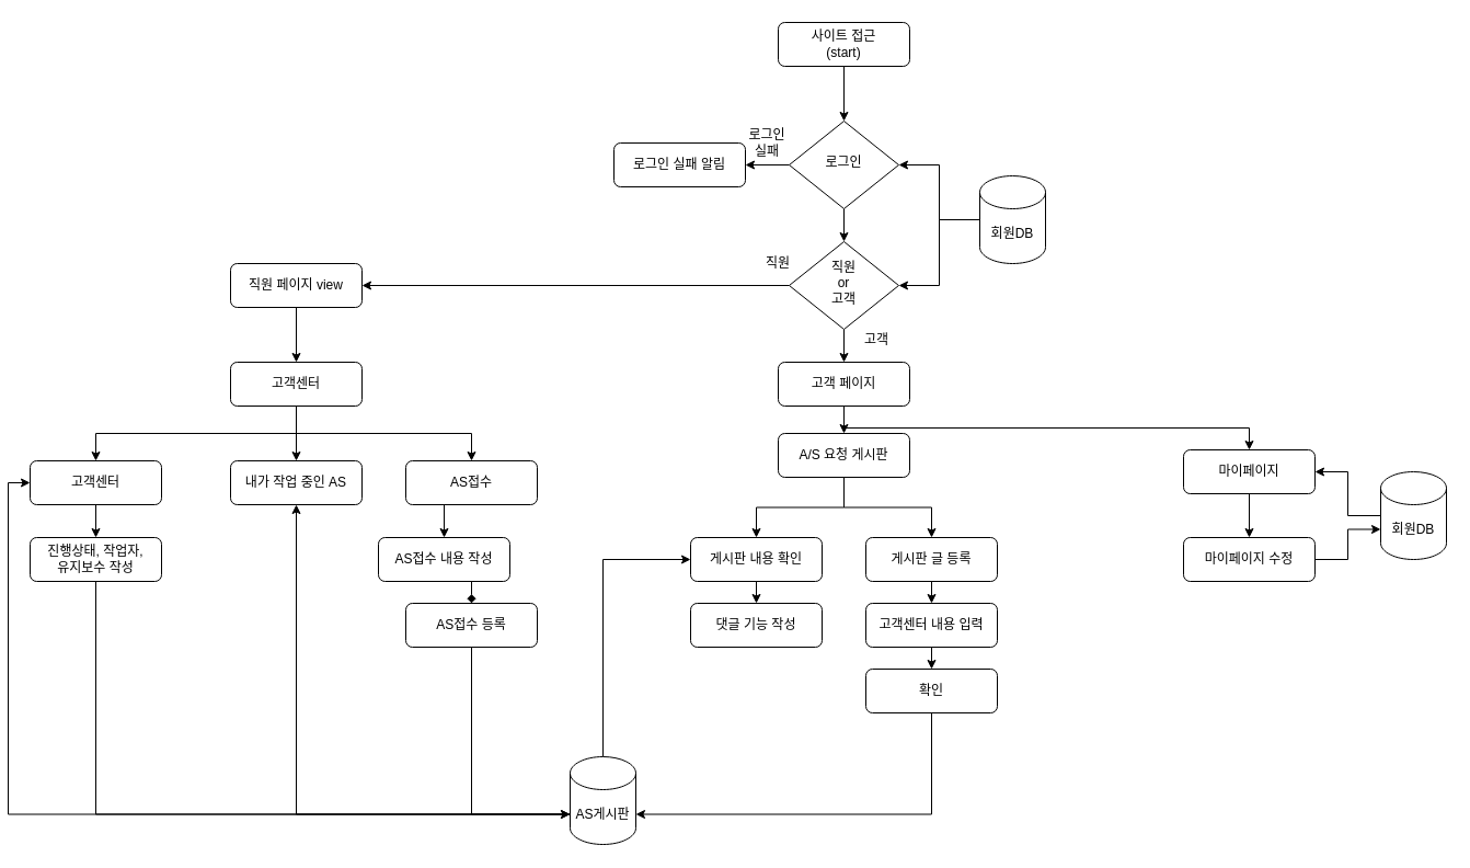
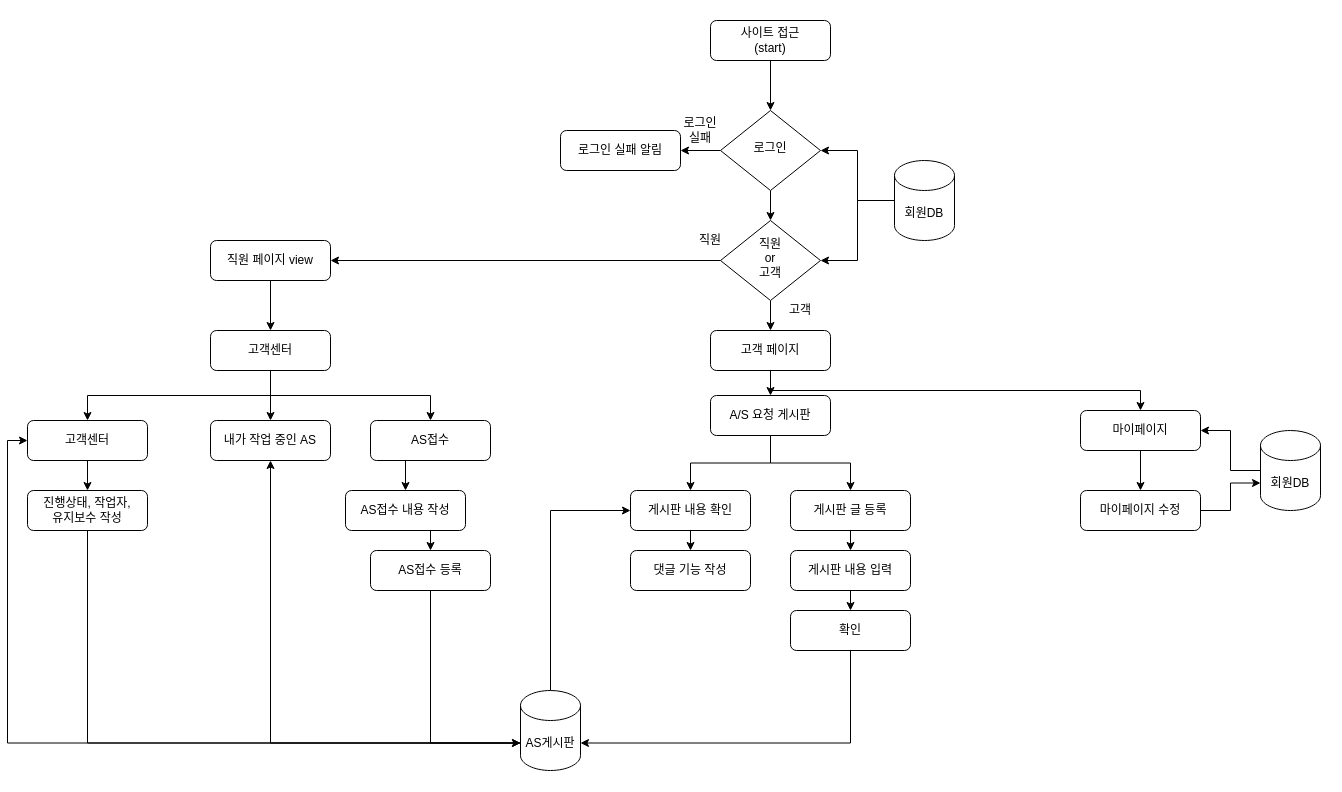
  <mxCell id="0" />
  <mxCell id="1" parent="0" />
  <mxCell id="2" style="edgeStyle=orthogonalEdgeStyle;rounded=0;orthogonalLoop=1;jettySize=auto;html=1;exitX=0.5;exitY=1;exitDx=0;exitDy=0;entryX=0.5;entryY=0;entryDx=0;entryDy=0;" parent="1" source="3" target="6" edge="1"><mxGeometry relative="1" as="geometry" /></mxCell>
  <mxCell id="3" value="사이트 접근&lt;br&gt;(start)" style="rounded=1;whiteSpace=wrap;html=1;fontSize=12;glass=0;strokeWidth=1;shadow=0;" parent="1" vertex="1"><mxGeometry x="703" y="20" width="120" height="40" as="geometry" /></mxCell>
  <mxCell id="4" style="edgeStyle=orthogonalEdgeStyle;rounded=0;orthogonalLoop=1;jettySize=auto;html=1;exitX=0;exitY=0.5;exitDx=0;exitDy=0;entryX=1;entryY=0.5;entryDx=0;entryDy=0;" parent="1" source="6" target="8" edge="1"><mxGeometry relative="1" as="geometry" /></mxCell>
  <mxCell id="5" style="edgeStyle=orthogonalEdgeStyle;rounded=0;orthogonalLoop=1;jettySize=auto;html=1;exitX=0.5;exitY=1;exitDx=0;exitDy=0;entryX=0.5;entryY=0;entryDx=0;entryDy=0;" parent="1" source="6" target="14" edge="1"><mxGeometry relative="1" as="geometry" /></mxCell>
  <mxCell id="6" value="로그인" style="rhombus;whiteSpace=wrap;html=1;shadow=0;fontFamily=Helvetica;fontSize=12;align=center;strokeWidth=1;spacing=6;spacingTop=-4;" parent="1" vertex="1"><mxGeometry x="713" y="110" width="100" height="80" as="geometry" /></mxCell>
  <mxCell id="7" value="로그인실패" style="text;html=1;strokeColor=none;fillColor=none;align=center;verticalAlign=middle;whiteSpace=wrap;rounded=0;" parent="1" vertex="1"><mxGeometry x="673" y="120" width="40" height="20" as="geometry" /></mxCell>
  <mxCell id="8" value="로그인 실패 알림" style="rounded=1;whiteSpace=wrap;html=1;fontSize=12;glass=0;strokeWidth=1;shadow=0;" parent="1" vertex="1"><mxGeometry x="553" y="130" width="120" height="40" as="geometry" /></mxCell>
  <mxCell id="9" style="edgeStyle=orthogonalEdgeStyle;rounded=0;orthogonalLoop=1;jettySize=auto;html=1;exitX=0;exitY=0.5;exitDx=0;exitDy=0;exitPerimeter=0;entryX=1;entryY=0.5;entryDx=0;entryDy=0;" parent="1" source="11" target="6" edge="1"><mxGeometry relative="1" as="geometry" /></mxCell>
  <mxCell id="10" style="edgeStyle=orthogonalEdgeStyle;rounded=0;orthogonalLoop=1;jettySize=auto;html=1;exitX=0;exitY=0.5;exitDx=0;exitDy=0;exitPerimeter=0;entryX=1;entryY=0.5;entryDx=0;entryDy=0;" parent="1" source="11" target="14" edge="1"><mxGeometry relative="1" as="geometry" /></mxCell>
  <mxCell id="11" value="회원DB" style="shape=cylinder3;whiteSpace=wrap;html=1;boundedLbl=1;backgroundOutline=1;size=15;" parent="1" vertex="1"><mxGeometry x="887" y="160" width="60" height="80" as="geometry" /></mxCell>
  <mxCell id="12" style="edgeStyle=orthogonalEdgeStyle;rounded=0;orthogonalLoop=1;jettySize=auto;html=1;exitX=0;exitY=0.5;exitDx=0;exitDy=0;entryX=1;entryY=0.5;entryDx=0;entryDy=0;" parent="1" source="14" target="16" edge="1"><mxGeometry relative="1" as="geometry" /></mxCell>
  <mxCell id="13" style="edgeStyle=orthogonalEdgeStyle;rounded=0;orthogonalLoop=1;jettySize=auto;html=1;exitX=0.5;exitY=1;exitDx=0;exitDy=0;entryX=0.5;entryY=0;entryDx=0;entryDy=0;" parent="1" source="14" target="21" edge="1"><mxGeometry relative="1" as="geometry" /></mxCell>
  <mxCell id="14" value="직원&lt;br&gt;or&lt;br&gt;고객" style="rhombus;whiteSpace=wrap;html=1;shadow=0;fontFamily=Helvetica;fontSize=12;align=center;strokeWidth=1;spacing=6;spacingTop=-4;" parent="1" vertex="1"><mxGeometry x="713" y="220" width="100" height="80" as="geometry" /></mxCell>
  <mxCell id="15" style="edgeStyle=orthogonalEdgeStyle;rounded=0;orthogonalLoop=1;jettySize=auto;html=1;exitX=0.5;exitY=1;exitDx=0;exitDy=0;entryX=0.5;entryY=0;entryDx=0;entryDy=0;" edge="1" parent="1" source="16" target="43"><mxGeometry relative="1" as="geometry" /></mxCell>
  <mxCell id="16" value="직원 페이지 view" style="rounded=1;whiteSpace=wrap;html=1;fontSize=12;glass=0;strokeWidth=1;shadow=0;" parent="1" vertex="1"><mxGeometry x="203" y="240" width="120" height="40" as="geometry" /></mxCell>
  <mxCell id="17" value="직원" style="text;html=1;strokeColor=none;fillColor=none;align=center;verticalAlign=middle;whiteSpace=wrap;rounded=0;" parent="1" vertex="1"><mxGeometry x="683" y="230" width="40" height="20" as="geometry" /></mxCell>
  <mxCell id="18" value="고객" style="text;html=1;strokeColor=none;fillColor=none;align=center;verticalAlign=middle;whiteSpace=wrap;rounded=0;" parent="1" vertex="1"><mxGeometry x="773" y="300" width="40" height="20" as="geometry" /></mxCell>
  <mxCell id="19" style="edgeStyle=orthogonalEdgeStyle;rounded=0;orthogonalLoop=1;jettySize=auto;html=1;exitX=0.5;exitY=1;exitDx=0;exitDy=0;entryX=0.5;entryY=0;entryDx=0;entryDy=0;" parent="1" source="21" target="24" edge="1"><mxGeometry relative="1" as="geometry" /></mxCell>
  <mxCell id="20" style="edgeStyle=orthogonalEdgeStyle;rounded=0;orthogonalLoop=1;jettySize=auto;html=1;exitX=0.5;exitY=1;exitDx=0;exitDy=0;entryX=0.5;entryY=0;entryDx=0;entryDy=0;" parent="1" source="21" target="26" edge="1"><mxGeometry relative="1" as="geometry" /></mxCell>
  <mxCell id="21" value="고객 페이지" style="rounded=1;whiteSpace=wrap;html=1;fontSize=12;glass=0;strokeWidth=1;shadow=0;" parent="1" vertex="1"><mxGeometry x="703" y="330" width="120" height="40" as="geometry" /></mxCell>
  <mxCell id="22" style="edgeStyle=orthogonalEdgeStyle;rounded=0;orthogonalLoop=1;jettySize=auto;html=1;exitX=0.5;exitY=1;exitDx=0;exitDy=0;" parent="1" source="24" target="28" edge="1"><mxGeometry relative="1" as="geometry" /></mxCell>
  <mxCell id="23" style="edgeStyle=orthogonalEdgeStyle;rounded=0;orthogonalLoop=1;jettySize=auto;html=1;exitX=0.5;exitY=1;exitDx=0;exitDy=0;" parent="1" source="24" target="30" edge="1"><mxGeometry relative="1" as="geometry" /></mxCell>
  <mxCell id="24" value="A/S 요청 게시판" style="rounded=1;whiteSpace=wrap;html=1;fontSize=12;glass=0;strokeWidth=1;shadow=0;" parent="1" vertex="1"><mxGeometry x="703" y="395" width="120" height="40" as="geometry" /></mxCell>
  <mxCell id="25" style="edgeStyle=orthogonalEdgeStyle;rounded=0;orthogonalLoop=1;jettySize=auto;html=1;exitX=0.5;exitY=1;exitDx=0;exitDy=0;entryX=0.5;entryY=0;entryDx=0;entryDy=0;" parent="1" source="26" target="39" edge="1"><mxGeometry relative="1" as="geometry" /></mxCell>
  <mxCell id="26" value="마이페이지" style="rounded=1;whiteSpace=wrap;html=1;fontSize=12;glass=0;strokeWidth=1;shadow=0;" parent="1" vertex="1"><mxGeometry x="1073" y="410" width="120" height="40" as="geometry" /></mxCell>
  <mxCell id="27" style="edgeStyle=orthogonalEdgeStyle;rounded=0;orthogonalLoop=1;jettySize=auto;html=1;exitX=0.5;exitY=1;exitDx=0;exitDy=0;entryX=0.5;entryY=0;entryDx=0;entryDy=0;" parent="1" source="28" target="35" edge="1"><mxGeometry relative="1" as="geometry" /></mxCell>
  <mxCell id="28" value="게시판 내용 확인" style="rounded=1;whiteSpace=wrap;html=1;fontSize=12;glass=0;strokeWidth=1;shadow=0;" parent="1" vertex="1"><mxGeometry x="623" y="490" width="120" height="40" as="geometry" /></mxCell>
  <mxCell id="29" style="edgeStyle=orthogonalEdgeStyle;rounded=0;orthogonalLoop=1;jettySize=auto;html=1;exitX=0.5;exitY=1;exitDx=0;exitDy=0;entryX=0.5;entryY=0;entryDx=0;entryDy=0;" parent="1" source="30" target="32" edge="1"><mxGeometry relative="1" as="geometry" /></mxCell>
  <mxCell id="30" value="게시판 글 등록" style="rounded=1;whiteSpace=wrap;html=1;fontSize=12;glass=0;strokeWidth=1;shadow=0;" parent="1" vertex="1"><mxGeometry x="783" y="490" width="120" height="40" as="geometry" /></mxCell>
  <mxCell id="31" style="edgeStyle=orthogonalEdgeStyle;rounded=0;orthogonalLoop=1;jettySize=auto;html=1;exitX=0.5;exitY=1;exitDx=0;exitDy=0;entryX=0.5;entryY=0;entryDx=0;entryDy=0;" parent="1" source="32" target="34" edge="1"><mxGeometry relative="1" as="geometry" /></mxCell>
- <mxCell id="32" value="고객센터 내용 입력" style="rounded=1;whiteSpace=wrap;html=1;fontSize=12;glass=0;strokeWidth=1;shadow=0;" parent="1" vertex="1"><mxGeometry x="783" y="550" width="120" height="40" as="geometry" /></mxCell>
+ <mxCell id="32" value="게시판 내용 입력" style="rounded=1;whiteSpace=wrap;html=1;fontSize=12;glass=0;strokeWidth=1;shadow=0;" parent="1" vertex="1"><mxGeometry x="783" y="550" width="120" height="40" as="geometry" /></mxCell>
  <mxCell id="33" style="edgeStyle=orthogonalEdgeStyle;rounded=0;orthogonalLoop=1;jettySize=auto;html=1;exitX=0.5;exitY=1;exitDx=0;exitDy=0;entryX=1;entryY=0;entryDx=0;entryDy=52.5;entryPerimeter=0;" edge="1" parent="1" source="34" target="52"><mxGeometry relative="1" as="geometry" /></mxCell>
  <mxCell id="34" value="확인" style="rounded=1;whiteSpace=wrap;html=1;fontSize=12;glass=0;strokeWidth=1;shadow=0;" parent="1" vertex="1"><mxGeometry x="783" y="610" width="120" height="40" as="geometry" /></mxCell>
  <mxCell id="35" value="댓글 기능 작성" style="rounded=1;whiteSpace=wrap;html=1;fontSize=12;glass=0;strokeWidth=1;shadow=0;" parent="1" vertex="1"><mxGeometry x="623" y="550" width="120" height="40" as="geometry" /></mxCell>
  <mxCell id="36" style="edgeStyle=orthogonalEdgeStyle;rounded=0;orthogonalLoop=1;jettySize=auto;html=1;entryX=1;entryY=0.5;entryDx=0;entryDy=0;exitX=0;exitY=0.5;exitDx=0;exitDy=0;exitPerimeter=0;" parent="1" source="37" target="26" edge="1"><mxGeometry relative="1" as="geometry"><mxPoint x="1263" y="460" as="sourcePoint" /></mxGeometry></mxCell>
  <mxCell id="37" value="회원DB" style="shape=cylinder3;whiteSpace=wrap;html=1;boundedLbl=1;backgroundOutline=1;size=15;" parent="1" vertex="1"><mxGeometry x="1253" y="430" width="60" height="80" as="geometry" /></mxCell>
  <mxCell id="38" style="edgeStyle=orthogonalEdgeStyle;rounded=0;orthogonalLoop=1;jettySize=auto;html=1;exitX=1;exitY=0.5;exitDx=0;exitDy=0;entryX=0;entryY=0;entryDx=0;entryDy=52.5;entryPerimeter=0;" parent="1" source="39" target="37" edge="1"><mxGeometry relative="1" as="geometry" /></mxCell>
  <mxCell id="39" value="마이페이지 수정" style="rounded=1;whiteSpace=wrap;html=1;fontSize=12;glass=0;strokeWidth=1;shadow=0;" parent="1" vertex="1"><mxGeometry x="1073" y="490" width="120" height="40" as="geometry" /></mxCell>
  <mxCell id="40" style="edgeStyle=orthogonalEdgeStyle;rounded=0;orthogonalLoop=1;jettySize=auto;html=1;exitX=0.5;exitY=1;exitDx=0;exitDy=0;entryX=0.5;entryY=0;entryDx=0;entryDy=0;" edge="1" parent="1" source="43" target="46"><mxGeometry relative="1" as="geometry" /></mxCell>
  <mxCell id="41" style="edgeStyle=orthogonalEdgeStyle;rounded=0;orthogonalLoop=1;jettySize=auto;html=1;exitX=0.5;exitY=1;exitDx=0;exitDy=0;" edge="1" parent="1" source="43" target="45"><mxGeometry relative="1" as="geometry" /></mxCell>
  <mxCell id="42" style="edgeStyle=orthogonalEdgeStyle;rounded=0;orthogonalLoop=1;jettySize=auto;html=1;exitX=0.5;exitY=1;exitDx=0;exitDy=0;entryX=0.5;entryY=0;entryDx=0;entryDy=0;" edge="1" parent="1" source="43" target="48"><mxGeometry relative="1" as="geometry" /></mxCell>
  <mxCell id="43" value="고객센터" style="rounded=1;whiteSpace=wrap;html=1;fontSize=12;glass=0;strokeWidth=1;shadow=0;" vertex="1" parent="1"><mxGeometry x="203" y="330" width="120" height="40" as="geometry" /></mxCell>
  <mxCell id="44" style="edgeStyle=orthogonalEdgeStyle;rounded=0;orthogonalLoop=1;jettySize=auto;html=1;exitX=0.5;exitY=1;exitDx=0;exitDy=0;entryX=0.5;entryY=0;entryDx=0;entryDy=0;" edge="1" parent="1" source="45" target="58"><mxGeometry relative="1" as="geometry" /></mxCell>
  <mxCell id="45" value="고객센터" style="rounded=1;whiteSpace=wrap;html=1;fontSize=12;glass=0;strokeWidth=1;shadow=0;" vertex="1" parent="1"><mxGeometry x="20" y="420" width="120" height="40" as="geometry" /></mxCell>
  <mxCell id="46" value="내가 작업 중인 AS" style="rounded=1;whiteSpace=wrap;html=1;fontSize=12;glass=0;strokeWidth=1;shadow=0;" vertex="1" parent="1"><mxGeometry x="203" y="420" width="120" height="40" as="geometry" /></mxCell>
  <mxCell id="47" style="edgeStyle=orthogonalEdgeStyle;rounded=0;orthogonalLoop=1;jettySize=auto;html=1;exitX=0.5;exitY=1;exitDx=0;exitDy=0;entryX=0.5;entryY=0;entryDx=0;entryDy=0;" edge="1" parent="1" source="48" target="54"><mxGeometry relative="1" as="geometry" /></mxCell>
  <mxCell id="48" value="AS접수" style="rounded=1;whiteSpace=wrap;html=1;fontSize=12;glass=0;strokeWidth=1;shadow=0;" vertex="1" parent="1"><mxGeometry x="363" y="420" width="120" height="40" as="geometry" /></mxCell>
  <mxCell id="49" style="edgeStyle=orthogonalEdgeStyle;rounded=0;orthogonalLoop=1;jettySize=auto;html=1;exitX=0;exitY=0;exitDx=0;exitDy=52.5;exitPerimeter=0;entryX=0.5;entryY=1;entryDx=0;entryDy=0;" edge="1" parent="1" source="52" target="46"><mxGeometry relative="1" as="geometry" /></mxCell>
  <mxCell id="50" style="edgeStyle=orthogonalEdgeStyle;rounded=0;orthogonalLoop=1;jettySize=auto;html=1;exitX=0.5;exitY=0;exitDx=0;exitDy=0;exitPerimeter=0;entryX=0;entryY=0.5;entryDx=0;entryDy=0;" edge="1" parent="1" source="52" target="28"><mxGeometry relative="1" as="geometry" /></mxCell>
  <mxCell id="51" style="edgeStyle=orthogonalEdgeStyle;rounded=0;orthogonalLoop=1;jettySize=auto;html=1;exitX=0;exitY=0;exitDx=0;exitDy=52.5;exitPerimeter=0;entryX=0;entryY=0.5;entryDx=0;entryDy=0;" edge="1" parent="1" source="52" target="45"><mxGeometry relative="1" as="geometry" /></mxCell>
  <mxCell id="52" value="AS게시판" style="shape=cylinder3;whiteSpace=wrap;html=1;boundedLbl=1;backgroundOutline=1;size=15;" vertex="1" parent="1"><mxGeometry x="513" y="690" width="60" height="80" as="geometry" /></mxCell>
- <mxCell id="53" style="edgeStyle=orthogonalEdgeStyle;rounded=0;orthogonalLoop=1;jettySize=auto;html=1;exitX=0.5;exitY=1;exitDx=0;exitDy=0;entryX=0.5;entryY=0;entryDx=0;entryDy=0;endArrow=diamond;" edge="1" parent="1" source="54" target="56"><mxGeometry relative="1" as="geometry" /></mxCell>
+ <mxCell id="53" style="edgeStyle=orthogonalEdgeStyle;rounded=0;orthogonalLoop=1;jettySize=auto;html=1;exitX=0.5;exitY=1;exitDx=0;exitDy=0;entryX=0.5;entryY=0;entryDx=0;entryDy=0;" edge="1" parent="1" source="54" target="56"><mxGeometry relative="1" as="geometry" /></mxCell>
  <mxCell id="54" value="AS접수 내용 작성" style="rounded=1;whiteSpace=wrap;html=1;fontSize=12;glass=0;strokeWidth=1;shadow=0;" vertex="1" parent="1"><mxGeometry x="338" y="490" width="120" height="40" as="geometry" /></mxCell>
  <mxCell id="55" style="edgeStyle=orthogonalEdgeStyle;rounded=0;orthogonalLoop=1;jettySize=auto;html=1;exitX=0.5;exitY=1;exitDx=0;exitDy=0;entryX=0;entryY=0;entryDx=0;entryDy=52.5;entryPerimeter=0;" edge="1" parent="1" source="56" target="52"><mxGeometry relative="1" as="geometry" /></mxCell>
  <mxCell id="56" value="AS접수 등록" style="rounded=1;whiteSpace=wrap;html=1;fontSize=12;glass=0;strokeWidth=1;shadow=0;" vertex="1" parent="1"><mxGeometry x="363" y="550" width="120" height="40" as="geometry" /></mxCell>
  <mxCell id="57" style="edgeStyle=orthogonalEdgeStyle;rounded=0;orthogonalLoop=1;jettySize=auto;html=1;exitX=0.5;exitY=1;exitDx=0;exitDy=0;entryX=0;entryY=0;entryDx=0;entryDy=52.5;entryPerimeter=0;" edge="1" parent="1" source="58" target="52"><mxGeometry relative="1" as="geometry" /></mxCell>
  <mxCell id="58" value="진행상태, 작업자, &lt;br&gt;유지보수 작성" style="rounded=1;whiteSpace=wrap;html=1;fontSize=12;glass=0;strokeWidth=1;shadow=0;" vertex="1" parent="1"><mxGeometry x="20" y="490" width="120" height="40" as="geometry" /></mxCell>
